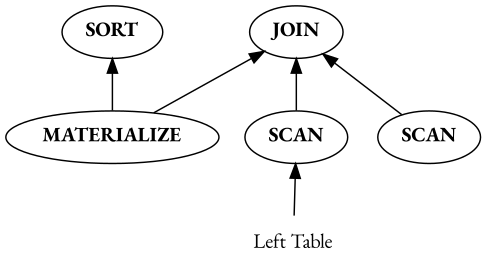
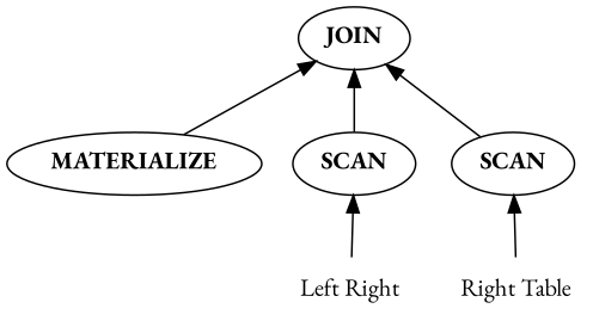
  digraph {
    fontname="EB Garamond"
    rankdir=BT
    node [fontname="EB Garamond"]
    edge [fontname="EB Garamond"]
-   n1 [label=<<B>SORT</B><br />>]
    n2 [label=<<B>MATERIALIZE</B>>]
    n3 [label=<<B>JOIN</B>>]
    n4 [label=<<B>SCAN</B>>]
-   n5 [label="Left Table" shape=none]
+   n5 [label="Left Right" shape=none]
    n6 [label=<<B>SCAN</B>>]
-   n2 -> n1
+   n7 [label="Right Table" shape=none]
    n2 -> n3
    n4 -> n3
    n5 -> n4
    n6 -> n3
+   n7 -> n6
  }
